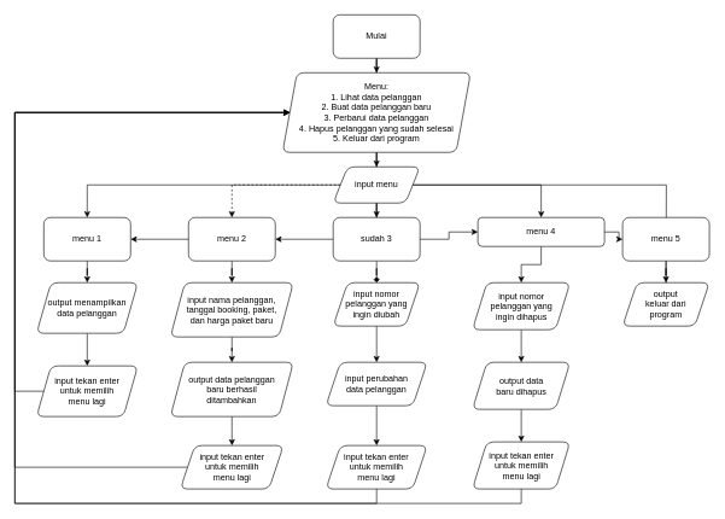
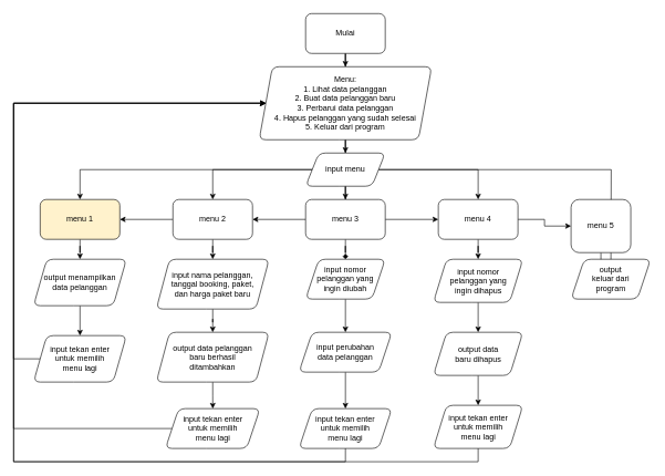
  <mxCell id="0" />
  <mxCell id="1" parent="0" />
  <mxCell id="2" value="" style="edgeStyle=orthogonalEdgeStyle;rounded=0;orthogonalLoop=1;jettySize=auto;html=1;" edge="1" parent="1" source="3" target="5"><mxGeometry relative="1" as="geometry" /></mxCell>
  <mxCell id="3" value="Mulai" style="rounded=1;whiteSpace=wrap;html=1;" vertex="1" parent="1"><mxGeometry x="460" y="20" width="120" height="60" as="geometry" /></mxCell>
  <mxCell id="4" value="" style="edgeStyle=orthogonalEdgeStyle;rounded=0;orthogonalLoop=1;jettySize=auto;html=1;" edge="1" parent="1" source="5" target="11"><mxGeometry relative="1" as="geometry" /></mxCell>
  <mxCell id="5" value="Menu:&lt;div&gt;1. Lihat data pelanggan&lt;/div&gt;&lt;div&gt;2. Buat data pelanggan baru&lt;/div&gt;&lt;div&gt;3. Perbarui data pelanggan&lt;/div&gt;&lt;div&gt;4. Hapus pelanggan yang sudah selesai&lt;/div&gt;&lt;div&gt;5. Keluar dari program&lt;/div&gt;" style="shape=parallelogram;perimeter=parallelogramPerimeter;whiteSpace=wrap;html=1;fixedSize=1;rounded=1;" vertex="1" parent="1"><mxGeometry x="390" y="100" width="260" height="110" as="geometry" /></mxCell>
  <mxCell id="6" value="" style="edgeStyle=orthogonalEdgeStyle;rounded=0;orthogonalLoop=1;jettySize=auto;html=1;" edge="1" parent="1" source="11" target="15"><mxGeometry relative="1" as="geometry" /></mxCell>
- <mxCell id="7" style="edgeStyle=orthogonalEdgeStyle;rounded=0;orthogonalLoop=1;jettySize=auto;html=1;exitX=0;exitY=0.5;exitDx=0;exitDy=0;entryX=0.5;entryY=0;entryDx=0;entryDy=0;dashed=1;" edge="1" parent="1" source="11" target="23"><mxGeometry relative="1" as="geometry"><Array as="points"><mxPoint x="320" y="255" /></Array></mxGeometry></mxCell>
+ <mxCell id="7" style="edgeStyle=orthogonalEdgeStyle;rounded=0;orthogonalLoop=1;jettySize=auto;html=1;exitX=0;exitY=0.5;exitDx=0;exitDy=0;entryX=0.5;entryY=0;entryDx=0;entryDy=0;" edge="1" parent="1" source="11" target="23"><mxGeometry relative="1" as="geometry"><Array as="points"><mxPoint x="320" y="255" /></Array></mxGeometry></mxCell>
  <mxCell id="8" style="edgeStyle=orthogonalEdgeStyle;rounded=0;orthogonalLoop=1;jettySize=auto;html=1;exitX=0;exitY=0.5;exitDx=0;exitDy=0;entryX=0.5;entryY=0;entryDx=0;entryDy=0;" edge="1" parent="1" source="11" target="25"><mxGeometry relative="1" as="geometry" /></mxCell>
  <mxCell id="9" style="edgeStyle=orthogonalEdgeStyle;rounded=0;orthogonalLoop=1;jettySize=auto;html=1;exitX=1;exitY=0.5;exitDx=0;exitDy=0;entryX=0.5;entryY=0;entryDx=0;entryDy=0;" edge="1" parent="1" source="11" target="18"><mxGeometry relative="1" as="geometry" /></mxCell>
  <mxCell id="10" style="edgeStyle=orthogonalEdgeStyle;rounded=0;orthogonalLoop=1;jettySize=auto;html=1;exitX=1;exitY=0.5;exitDx=0;exitDy=0;" edge="1" parent="1" source="11"><mxGeometry relative="1" as="geometry"><mxPoint x="920" y="410" as="targetPoint" /></mxGeometry></mxCell>
  <mxCell id="11" value="input menu" style="shape=parallelogram;perimeter=parallelogramPerimeter;whiteSpace=wrap;html=1;fixedSize=1;rounded=1;" vertex="1" parent="1"><mxGeometry x="460" y="230" width="120" height="50" as="geometry" /></mxCell>
  <mxCell id="12" value="" style="edgeStyle=orthogonalEdgeStyle;rounded=0;orthogonalLoop=1;jettySize=auto;html=1;" edge="1" parent="1" source="15" target="18"><mxGeometry relative="1" as="geometry" /></mxCell>
  <mxCell id="13" value="" style="edgeStyle=orthogonalEdgeStyle;rounded=0;orthogonalLoop=1;jettySize=auto;html=1;" edge="1" parent="1" source="15" target="23"><mxGeometry relative="1" as="geometry" /></mxCell>
  <mxCell id="14" value="" style="edgeStyle=orthogonalEdgeStyle;rounded=0;orthogonalLoop=1;jettySize=auto;html=1;endArrow=diamond;" edge="1" parent="1" source="15" target="30"><mxGeometry relative="1" as="geometry" /></mxCell>
- <mxCell id="15" value="sudah 3" style="whiteSpace=wrap;html=1;rounded=1;" vertex="1" parent="1"><mxGeometry x="460" y="300" width="120" height="60" as="geometry" /></mxCell>
+ <mxCell id="15" value="menu 3" style="whiteSpace=wrap;html=1;rounded=1;" vertex="1" parent="1"><mxGeometry x="460" y="300" width="120" height="60" as="geometry" /></mxCell>
  <mxCell id="16" value="" style="edgeStyle=orthogonalEdgeStyle;rounded=0;orthogonalLoop=1;jettySize=auto;html=1;" edge="1" parent="1" source="18" target="20"><mxGeometry relative="1" as="geometry" /></mxCell>
  <mxCell id="17" value="" style="edgeStyle=orthogonalEdgeStyle;rounded=0;orthogonalLoop=1;jettySize=auto;html=1;" edge="1" parent="1" source="18" target="28"><mxGeometry relative="1" as="geometry" /></mxCell>
- <mxCell id="18" value="menu 4" style="whiteSpace=wrap;html=1;rounded=1;" vertex="1" parent="1"><mxGeometry x="660" y="300" width="175" height="40" as="geometry" /></mxCell>
+ <mxCell id="18" value="menu 4" style="whiteSpace=wrap;html=1;rounded=1;" vertex="1" parent="1"><mxGeometry x="660" y="300" width="120" height="60" as="geometry" /></mxCell>
  <mxCell id="19" value="" style="edgeStyle=orthogonalEdgeStyle;rounded=0;orthogonalLoop=1;jettySize=auto;html=1;" edge="1" parent="1" source="20" target="26"><mxGeometry relative="1" as="geometry" /></mxCell>
- <mxCell id="20" value="menu 5" style="whiteSpace=wrap;html=1;rounded=1;" vertex="1" parent="1"><mxGeometry x="860" y="300" width="120" height="60" as="geometry" /></mxCell>
+ <mxCell id="20" value="menu 5" style="whiteSpace=wrap;html=1;rounded=1;" vertex="1" parent="1"><mxGeometry x="860" y="300" width="90" height="80" as="geometry" /></mxCell>
  <mxCell id="21" value="" style="edgeStyle=orthogonalEdgeStyle;rounded=0;orthogonalLoop=1;jettySize=auto;html=1;" edge="1" parent="1" source="23" target="25"><mxGeometry relative="1" as="geometry" /></mxCell>
  <mxCell id="22" value="" style="edgeStyle=orthogonalEdgeStyle;rounded=0;orthogonalLoop=1;jettySize=auto;html=1;" edge="1" parent="1" source="23" target="32"><mxGeometry relative="1" as="geometry" /></mxCell>
  <mxCell id="23" value="menu 2" style="whiteSpace=wrap;html=1;rounded=1;" vertex="1" parent="1"><mxGeometry x="260" y="300" width="120" height="60" as="geometry" /></mxCell>
  <mxCell id="24" value="" style="edgeStyle=orthogonalEdgeStyle;rounded=0;orthogonalLoop=1;jettySize=auto;html=1;" edge="1" parent="1" source="25" target="40"><mxGeometry relative="1" as="geometry" /></mxCell>
- <mxCell id="25" value="menu 1" style="whiteSpace=wrap;html=1;rounded=1;" vertex="1" parent="1"><mxGeometry x="60" y="300" width="120" height="60" as="geometry" /></mxCell>
+ <mxCell id="25" value="menu 1" style="whiteSpace=wrap;html=1;rounded=1;fillColor=#fff2cc;" vertex="1" parent="1"><mxGeometry x="60" y="300" width="120" height="60" as="geometry" /></mxCell>
  <mxCell id="26" value="output&lt;div&gt;keluar dari&lt;/div&gt;&lt;div&gt;program&lt;/div&gt;" style="shape=parallelogram;perimeter=parallelogramPerimeter;whiteSpace=wrap;html=1;fixedSize=1;rounded=1;" vertex="1" parent="1"><mxGeometry x="860" y="390" width="120" height="60" as="geometry" /></mxCell>
  <mxCell id="27" value="" style="edgeStyle=orthogonalEdgeStyle;rounded=0;orthogonalLoop=1;jettySize=auto;html=1;" edge="1" parent="1" source="28" target="38"><mxGeometry relative="1" as="geometry" /></mxCell>
  <mxCell id="28" value="input nomor&lt;div&gt;pelanggan yang&lt;/div&gt;&lt;div&gt;ingin dihapus&lt;/div&gt;" style="shape=parallelogram;perimeter=parallelogramPerimeter;whiteSpace=wrap;html=1;fixedSize=1;rounded=1;" vertex="1" parent="1"><mxGeometry x="652.5" y="390" width="135" height="65" as="geometry" /></mxCell>
  <mxCell id="29" value="" style="edgeStyle=orthogonalEdgeStyle;rounded=0;orthogonalLoop=1;jettySize=auto;html=1;" edge="1" parent="1" source="30" target="36"><mxGeometry relative="1" as="geometry" /></mxCell>
  <mxCell id="30" value="input nomor&lt;div&gt;pelanggan yang&lt;/div&gt;&lt;div&gt;ingin diubah&lt;/div&gt;" style="shape=parallelogram;perimeter=parallelogramPerimeter;whiteSpace=wrap;html=1;fixedSize=1;rounded=1;" vertex="1" parent="1"><mxGeometry x="460" y="390" width="120" height="60" as="geometry" /></mxCell>
  <mxCell id="31" value="" style="edgeStyle=orthogonalEdgeStyle;rounded=0;orthogonalLoop=1;jettySize=auto;html=1;" edge="1" parent="1" source="32" target="34"><mxGeometry relative="1" as="geometry" /></mxCell>
  <mxCell id="32" value="input nama pelanggan,&lt;div&gt;tanggal booking, paket,&lt;/div&gt;&lt;div&gt;dan harga paket baru&lt;/div&gt;" style="shape=parallelogram;perimeter=parallelogramPerimeter;whiteSpace=wrap;html=1;fixedSize=1;rounded=1;" vertex="1" parent="1"><mxGeometry x="235" y="390" width="170" height="75" as="geometry" /></mxCell>
  <mxCell id="33" value="" style="edgeStyle=orthogonalEdgeStyle;rounded=0;orthogonalLoop=1;jettySize=auto;html=1;" edge="1" parent="1" source="34" target="44"><mxGeometry relative="1" as="geometry" /></mxCell>
  <mxCell id="34" value="output data pelanggan&lt;div&gt;baru berhasil&lt;/div&gt;&lt;div&gt;ditambahkan&lt;/div&gt;" style="shape=parallelogram;perimeter=parallelogramPerimeter;whiteSpace=wrap;html=1;fixedSize=1;rounded=1;" vertex="1" parent="1"><mxGeometry x="235" y="500" width="170" height="75" as="geometry" /></mxCell>
  <mxCell id="35" value="" style="edgeStyle=orthogonalEdgeStyle;rounded=0;orthogonalLoop=1;jettySize=auto;html=1;" edge="1" parent="1" source="36" target="46"><mxGeometry relative="1" as="geometry" /></mxCell>
  <mxCell id="36" value="input perubahan&lt;div&gt;data pelanggan&lt;/div&gt;" style="shape=parallelogram;perimeter=parallelogramPerimeter;whiteSpace=wrap;html=1;fixedSize=1;rounded=1;" vertex="1" parent="1"><mxGeometry x="450" y="500" width="140" height="60" as="geometry" /></mxCell>
  <mxCell id="37" value="" style="edgeStyle=orthogonalEdgeStyle;rounded=0;orthogonalLoop=1;jettySize=auto;html=1;" edge="1" parent="1" source="38" target="48"><mxGeometry relative="1" as="geometry" /></mxCell>
  <mxCell id="38" value="output data&lt;div&gt;baru dihapus&lt;/div&gt;" style="shape=parallelogram;perimeter=parallelogramPerimeter;whiteSpace=wrap;html=1;fixedSize=1;rounded=1;" vertex="1" parent="1"><mxGeometry x="652.5" y="500" width="135" height="65" as="geometry" /></mxCell>
  <mxCell id="39" value="" style="edgeStyle=orthogonalEdgeStyle;rounded=0;orthogonalLoop=1;jettySize=auto;html=1;" edge="1" parent="1" source="40" target="42"><mxGeometry relative="1" as="geometry" /></mxCell>
  <mxCell id="40" value="output menampilkan&lt;div&gt;data pelanggan&lt;/div&gt;" style="shape=parallelogram;perimeter=parallelogramPerimeter;whiteSpace=wrap;html=1;fixedSize=1;rounded=1;" vertex="1" parent="1"><mxGeometry x="50" y="390" width="140" height="70" as="geometry" /></mxCell>
  <mxCell id="41" style="edgeStyle=orthogonalEdgeStyle;rounded=0;orthogonalLoop=1;jettySize=auto;html=1;exitX=0;exitY=0.5;exitDx=0;exitDy=0;entryX=0;entryY=0.5;entryDx=0;entryDy=0;" edge="1" parent="1" source="42" target="5"><mxGeometry relative="1" as="geometry"><Array as="points"><mxPoint x="20" y="540" /><mxPoint x="20" y="155" /></Array></mxGeometry></mxCell>
  <mxCell id="42" value="input tekan enter&lt;div&gt;untuk memilih&lt;/div&gt;&lt;div&gt;menu lagi&lt;/div&gt;" style="shape=parallelogram;perimeter=parallelogramPerimeter;whiteSpace=wrap;html=1;fixedSize=1;rounded=1;" vertex="1" parent="1"><mxGeometry x="50" y="505" width="140" height="70" as="geometry" /></mxCell>
  <mxCell id="43" style="edgeStyle=orthogonalEdgeStyle;rounded=0;orthogonalLoop=1;jettySize=auto;html=1;exitX=0;exitY=0.5;exitDx=0;exitDy=0;entryX=0;entryY=0.5;entryDx=0;entryDy=0;" edge="1" parent="1" source="44" target="5"><mxGeometry relative="1" as="geometry"><Array as="points"><mxPoint x="20" y="645" /><mxPoint x="20" y="155" /></Array></mxGeometry></mxCell>
  <mxCell id="44" value="input tekan enter&lt;div&gt;untuk memilih&lt;/div&gt;&lt;div&gt;menu lagi&lt;/div&gt;" style="shape=parallelogram;perimeter=parallelogramPerimeter;whiteSpace=wrap;html=1;fixedSize=1;rounded=1;" vertex="1" parent="1"><mxGeometry x="248.75" y="615" width="142.5" height="60" as="geometry" /></mxCell>
  <mxCell id="45" style="edgeStyle=orthogonalEdgeStyle;rounded=0;orthogonalLoop=1;jettySize=auto;html=1;exitX=0.5;exitY=1;exitDx=0;exitDy=0;entryX=0;entryY=0.5;entryDx=0;entryDy=0;" edge="1" parent="1" source="46" target="5"><mxGeometry relative="1" as="geometry"><Array as="points"><mxPoint x="520" y="695" /><mxPoint x="20" y="695" /><mxPoint x="20" y="155" /></Array></mxGeometry></mxCell>
  <mxCell id="46" value="input tekan enter&lt;div&gt;untuk memilih&lt;/div&gt;&lt;div&gt;menu lagi&lt;/div&gt;" style="shape=parallelogram;perimeter=parallelogramPerimeter;whiteSpace=wrap;html=1;fixedSize=1;rounded=1;" vertex="1" parent="1"><mxGeometry x="450" y="615" width="140" height="60" as="geometry" /></mxCell>
  <mxCell id="47" style="edgeStyle=orthogonalEdgeStyle;rounded=0;orthogonalLoop=1;jettySize=auto;html=1;exitX=0.5;exitY=1;exitDx=0;exitDy=0;entryX=0;entryY=0.5;entryDx=0;entryDy=0;" edge="1" parent="1" source="48" target="5"><mxGeometry relative="1" as="geometry"><Array as="points"><mxPoint x="720" y="695" /><mxPoint x="20" y="695" /><mxPoint x="20" y="155" /></Array></mxGeometry></mxCell>
  <mxCell id="48" value="input tekan enter&lt;div&gt;untuk memilih&lt;/div&gt;&lt;div&gt;menu lagi&lt;/div&gt;" style="shape=parallelogram;perimeter=parallelogramPerimeter;whiteSpace=wrap;html=1;fixedSize=1;rounded=1;" vertex="1" parent="1"><mxGeometry x="652.5" y="610" width="135" height="65" as="geometry" /></mxCell>
